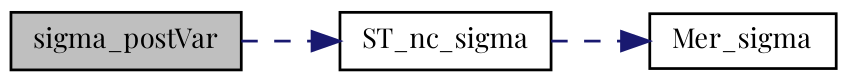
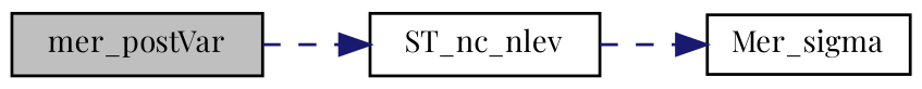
  digraph {
    fontname="Playfair Display"
    rankdir=LR
    node [color=black fillcolor=white fontname="Playfair Display" fontsize=10 shape=record style=filled]
    edge [color=midnightblue fontname="Playfair Display" fontsize=10 labelfontname="FreeSans.ttf" labelfontsize=10 style=dashed]
-   n1 [fillcolor=grey75 fontcolor=black height=0.2 label=sigma_postVar width=0.4]
-   n2 [height=0.2 label=ST_nc_sigma width=0.4]
+   n1 [fillcolor=grey75 fontcolor=black height=0.2 label=mer_postVar width=0.4]
+   n2 [height=0.2 label=ST_nc_nlev width=0.4]
    n3 [height=0.2 label=Mer_sigma width=0.4]
    n1 -> n2
    n2 -> n3
  }
